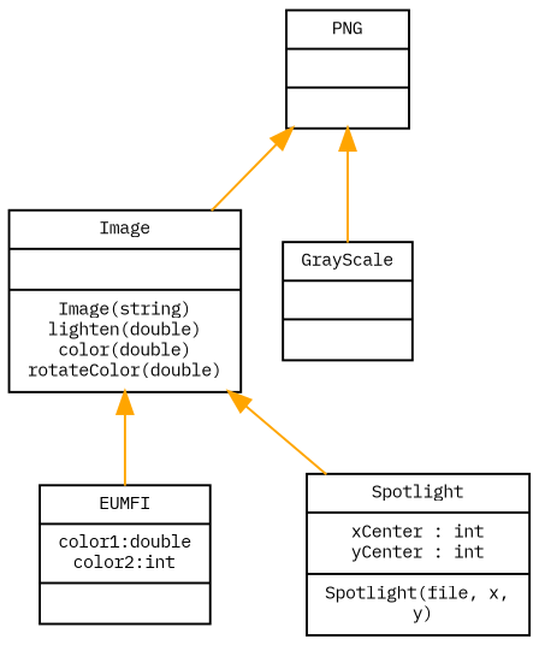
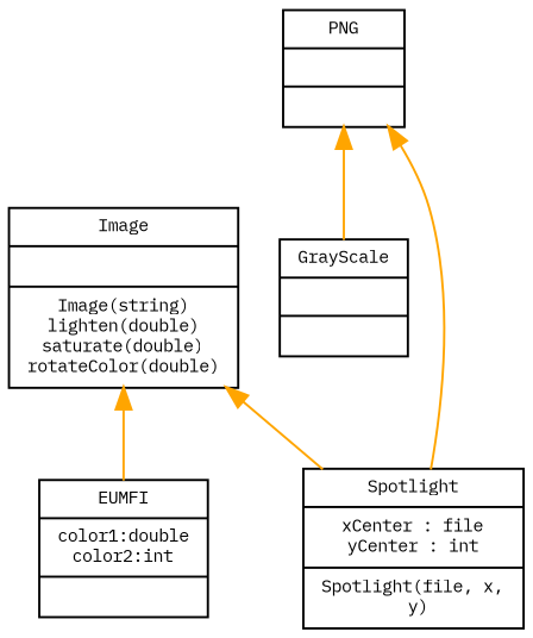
  digraph {
    fontname="IBM Plex Mono"
    node [font=Handlee fontname="IBM Plex Mono" fontsize=8 shape=record]
    edge [color=orange dir=back fontname="IBM Plex Mono"]
    n1 [label="{PNG||}"]
-   n2 [label="{Image||Image(string)\nlighten(double)\ncolor(double)\nrotateColor(double)}"]
+   n2 [label="{Image||Image(string)\nlighten(double)\nsaturate(double)\nrotateColor(double)}"]
    n3 [label="{GrayScale||}"]
-   n4 [label="{Spotlight|xCenter : int\nyCenter : int|Spotlight(file, x,\n  y)}"]
+   n4 [label="{Spotlight|xCenter : file\nyCenter : int|Spotlight(file, x,\n  y)}"]
    n5 [label="{EUMFI|color1:double\ncolor2:int|}"]
-   n1 -> n2
+   n1 -> n4
    n1 -> n3
    n2 -> n4
    n2 -> n5
  }
